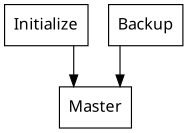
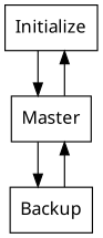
  digraph {
    fontname="Noto Sans"
    splines=ortho
    node [fontname="Noto Sans" shape=box]
    edge [fontname="Noto Sans"]
    Initialize
    Master
    Backup
    Initialize -> Master
+   Master -> Initialize
+   Master -> Backup
    Backup -> Master
  }
